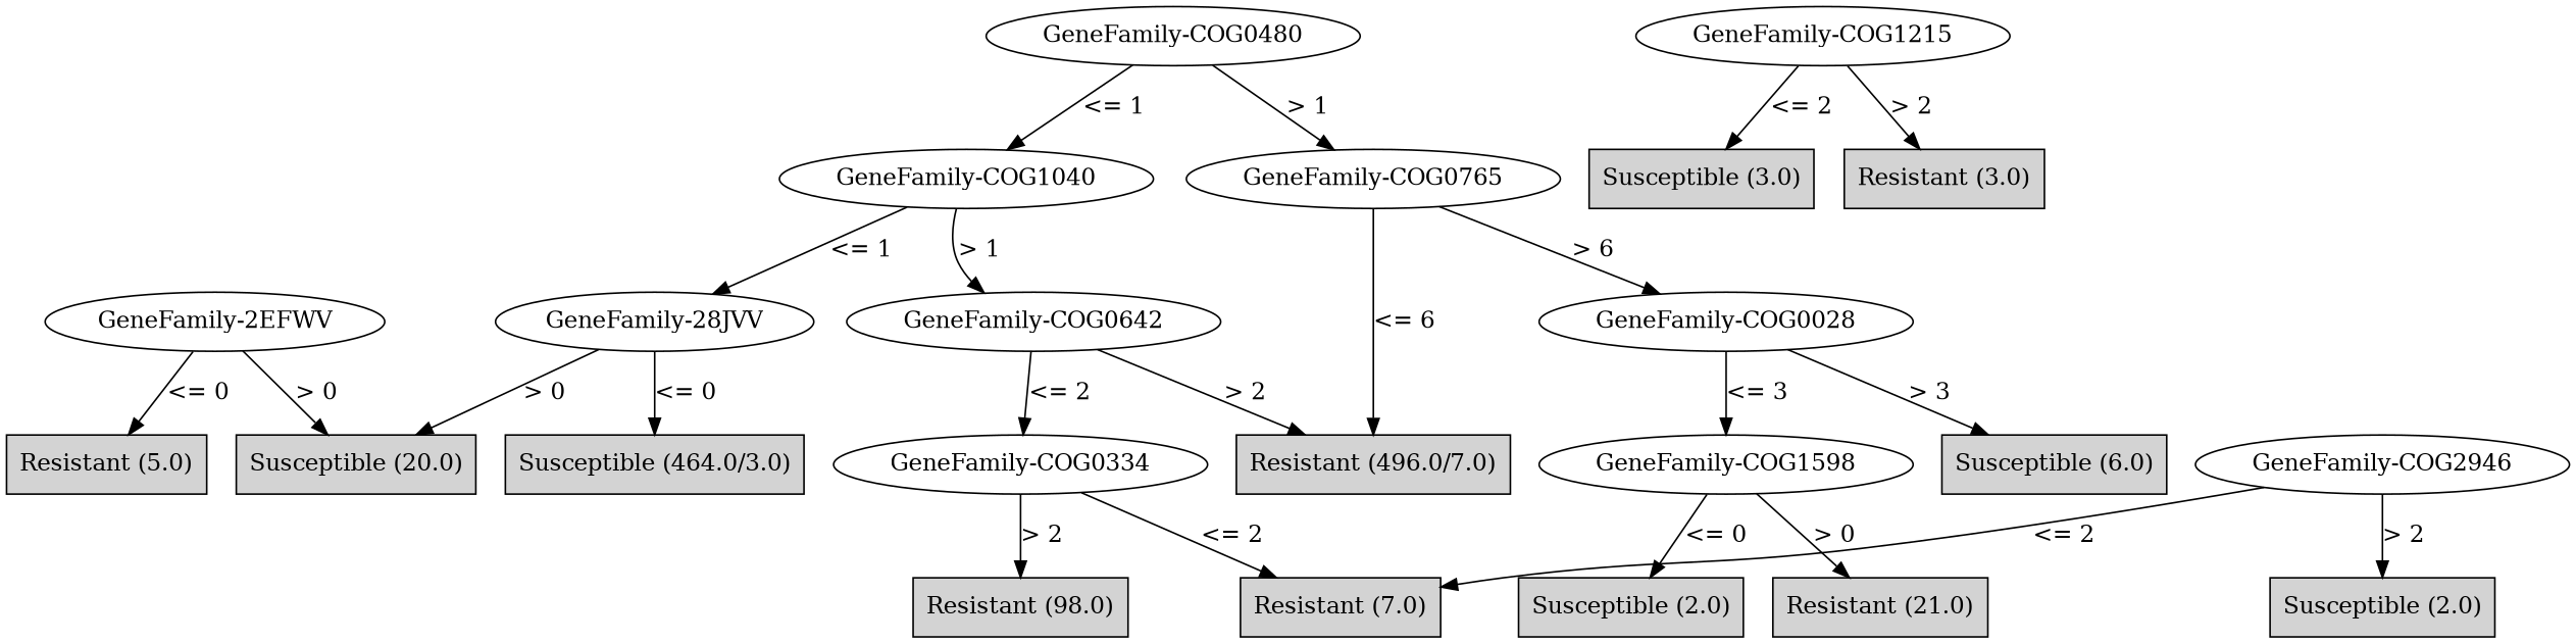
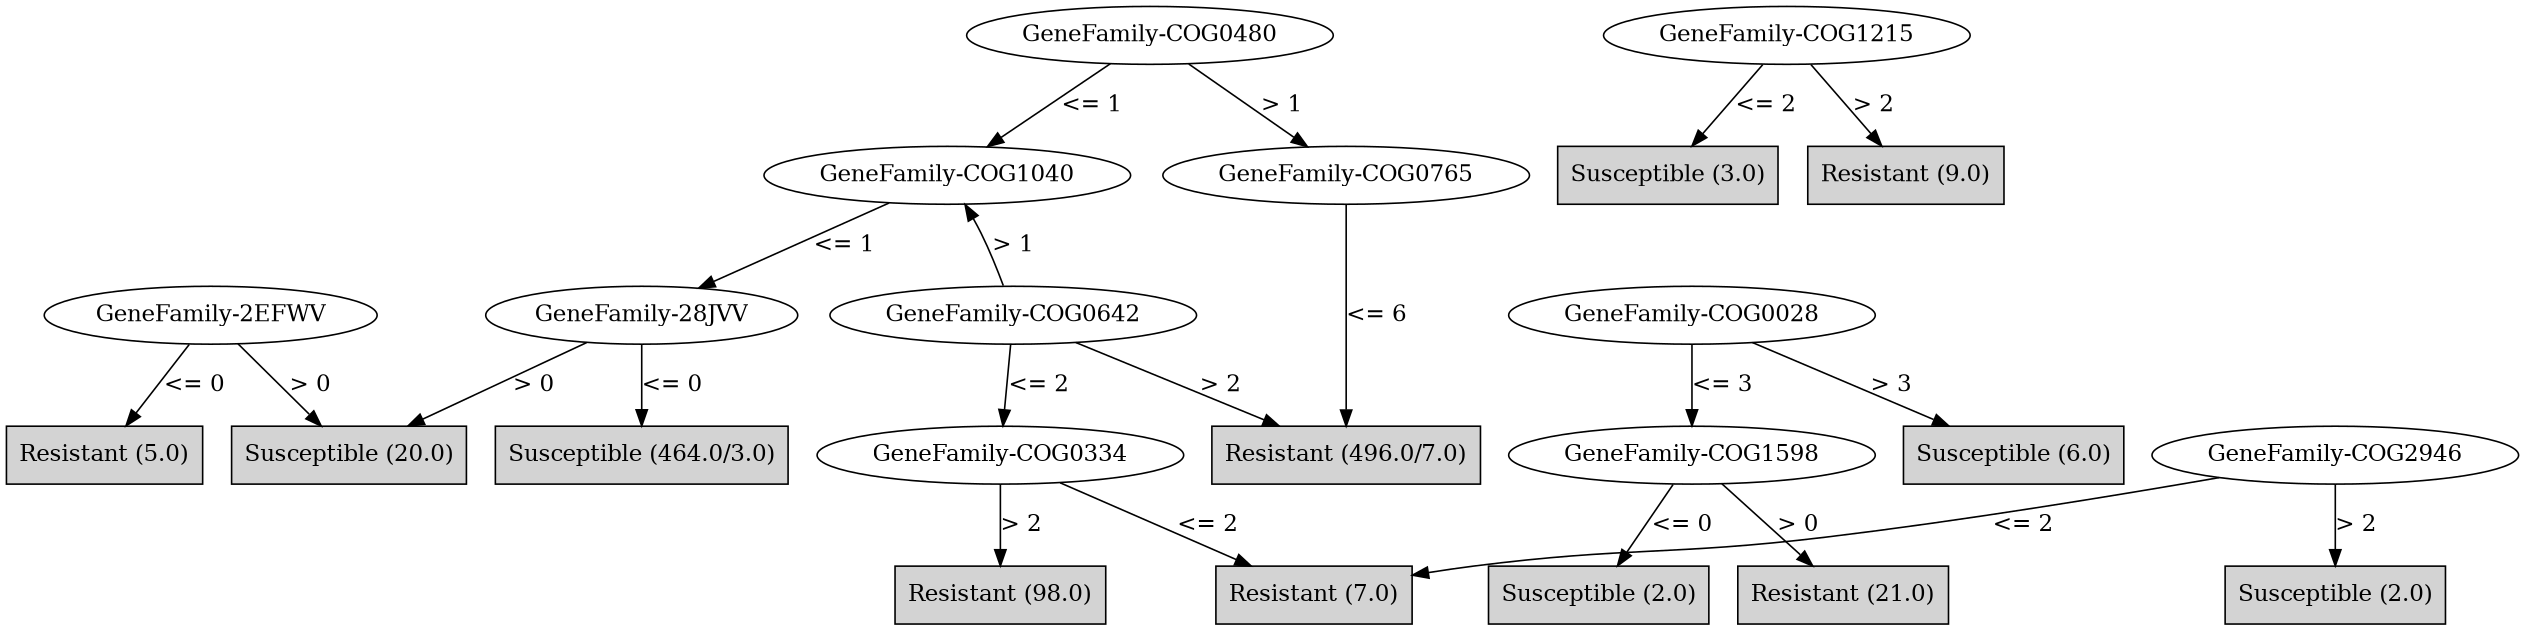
  digraph {
    node [shape=box style=filled]
    n1 [label="GeneFamily-COG0480" shape="" style=""]
    n2 [label="GeneFamily-COG1040" shape="" style=""]
    n3 [label="GeneFamily-COG0765" shape="" style=""]
    n4 [label="GeneFamily-28JVV" shape="" style=""]
    n5 [label="GeneFamily-COG0642" shape="" style=""]
    n6 [label="Resistant (496.0/7.0)"]
    n7 [label="GeneFamily-COG0028" shape="" style=""]
    n8 [label="Susceptible (464.0/3.0)"]
    n9 [label="Susceptible (20.0)"]
    n10 [label="GeneFamily-COG0334" shape="" style=""]
    n11 [label="GeneFamily-2EFWV" shape="" style=""]
    n12 [label="Resistant (5.0)"]
    n13 [label="Resistant (98.0)"]
    n14 [label="Resistant (7.0)"]
    n15 [label="GeneFamily-COG1215" shape="" style=""]
    n16 [label="Susceptible (3.0)"]
-   n17 [label="Resistant (3.0)"]
+   n17 [label="Resistant (9.0)"]
    n18 [label="GeneFamily-COG2946" shape="" style=""]
    n19 [label="Susceptible (2.0)"]
    n20 [label="GeneFamily-COG1598" shape="" style=""]
    n21 [label="Susceptible (6.0)"]
    n22 [label="Susceptible (2.0)"]
    n23 [label="Resistant (21.0)"]
    n1 -> n2 [label="<= 1"]
    n1 -> n3 [label="> 1"]
    n2 -> n4 [label="<= 1"]
-   n2 -> n5 [label="> 1"]
+   n5 -> n2 [label="> 1"]
    n3 -> n6 [label="<= 6"]
-   n3 -> n7 [label="> 6"]
    n4 -> n8 [label="<= 0"]
    n4 -> n9 [label="> 0"]
    n5 -> n6 [label="> 2"]
    n5 -> n10 [label="<= 2"]
    n7 -> n20 [label="<= 3"]
    n7 -> n21 [label="> 3"]
    n10 -> n13 [label="> 2"]
    n10 -> n14 [label="<= 2"]
    n11 -> n9 [label="> 0"]
    n11 -> n12 [label="<= 0"]
    n15 -> n16 [label="<= 2"]
    n15 -> n17 [label="> 2"]
    n18 -> n14 [label="<= 2"]
    n18 -> n19 [label="> 2"]
    n20 -> n22 [label="<= 0"]
    n20 -> n23 [label="> 0"]
  }
